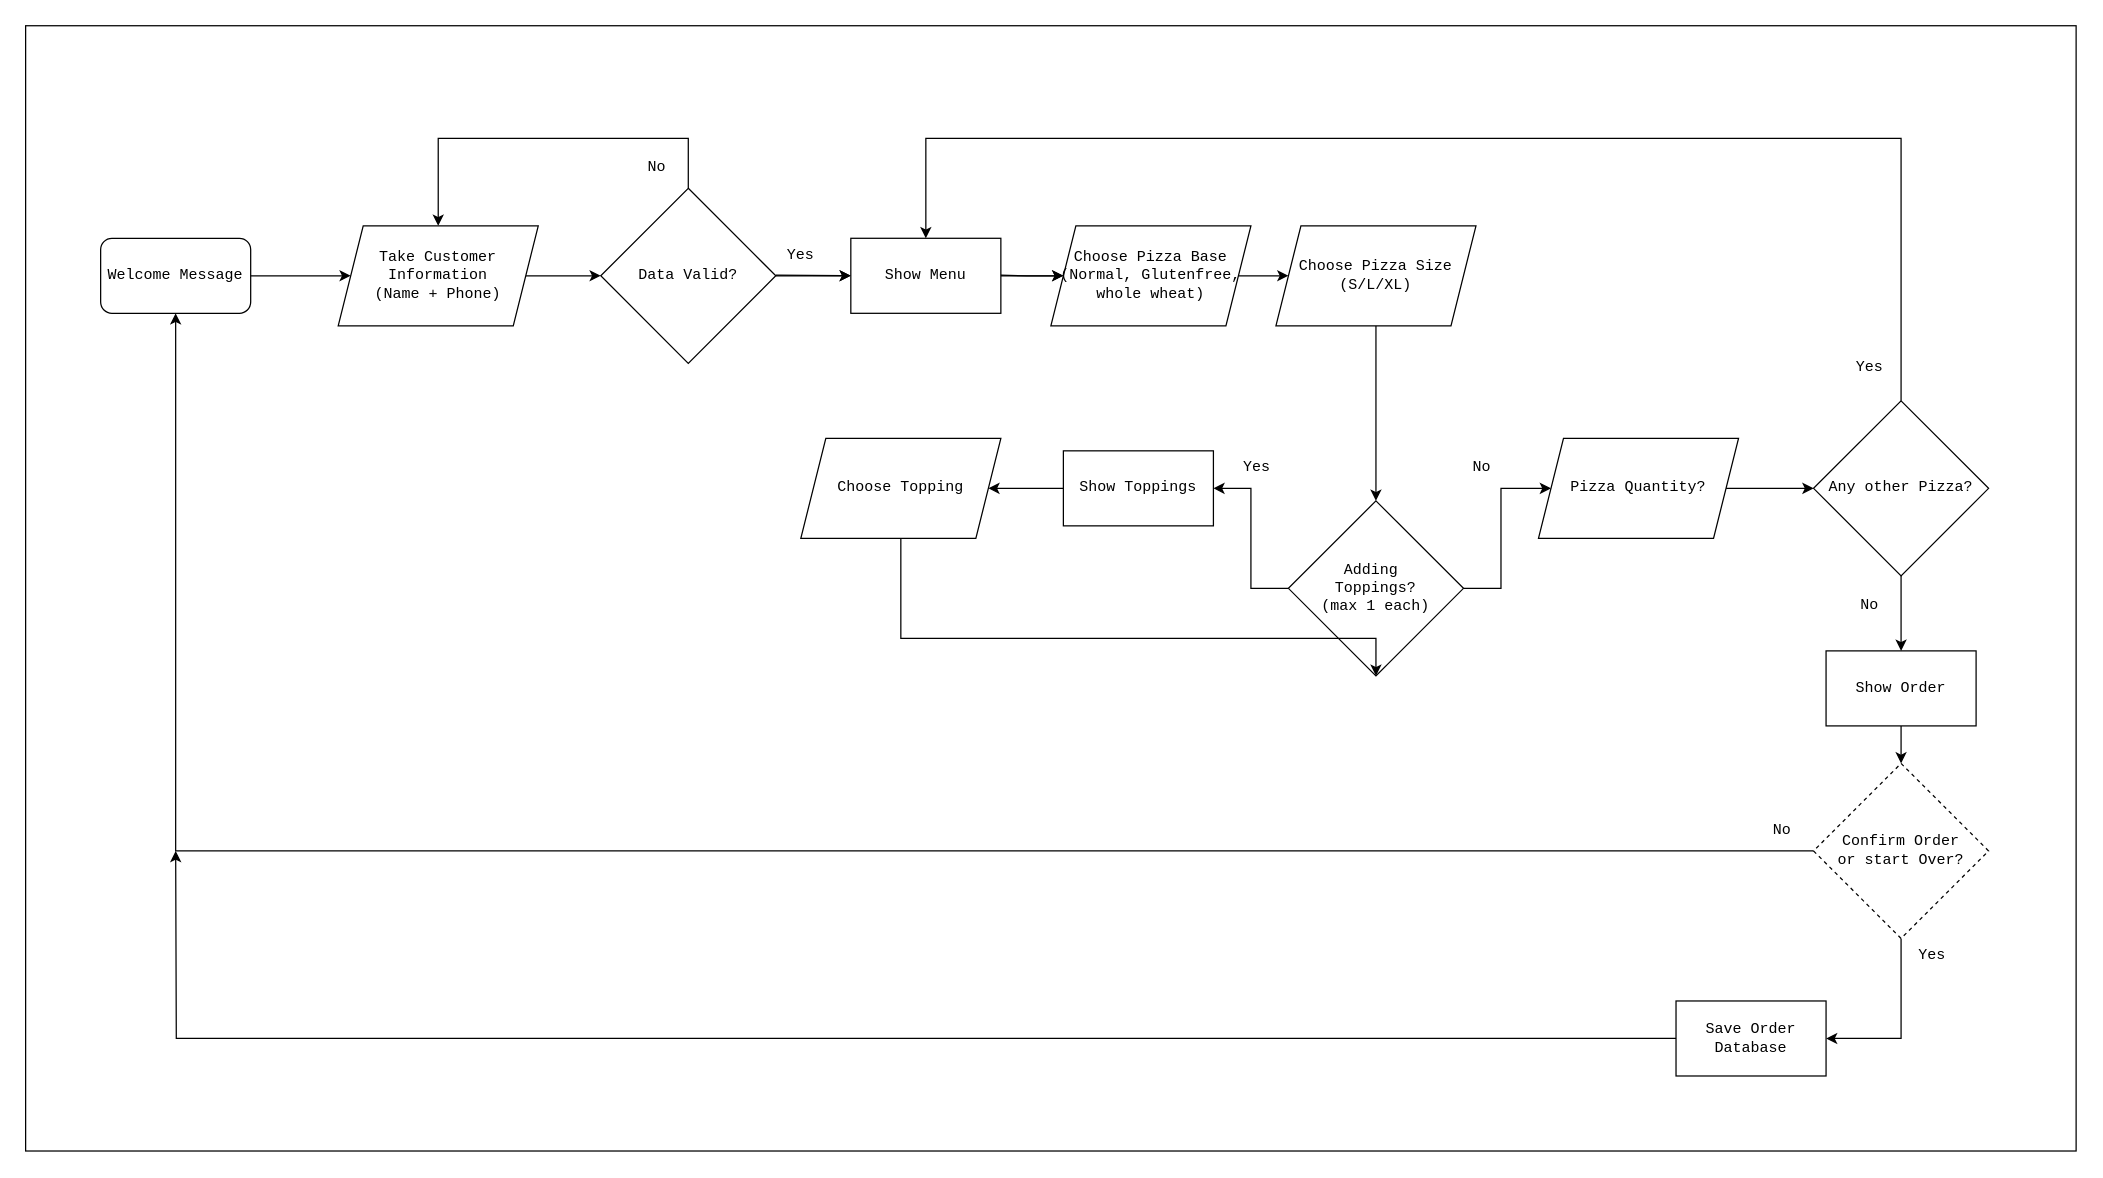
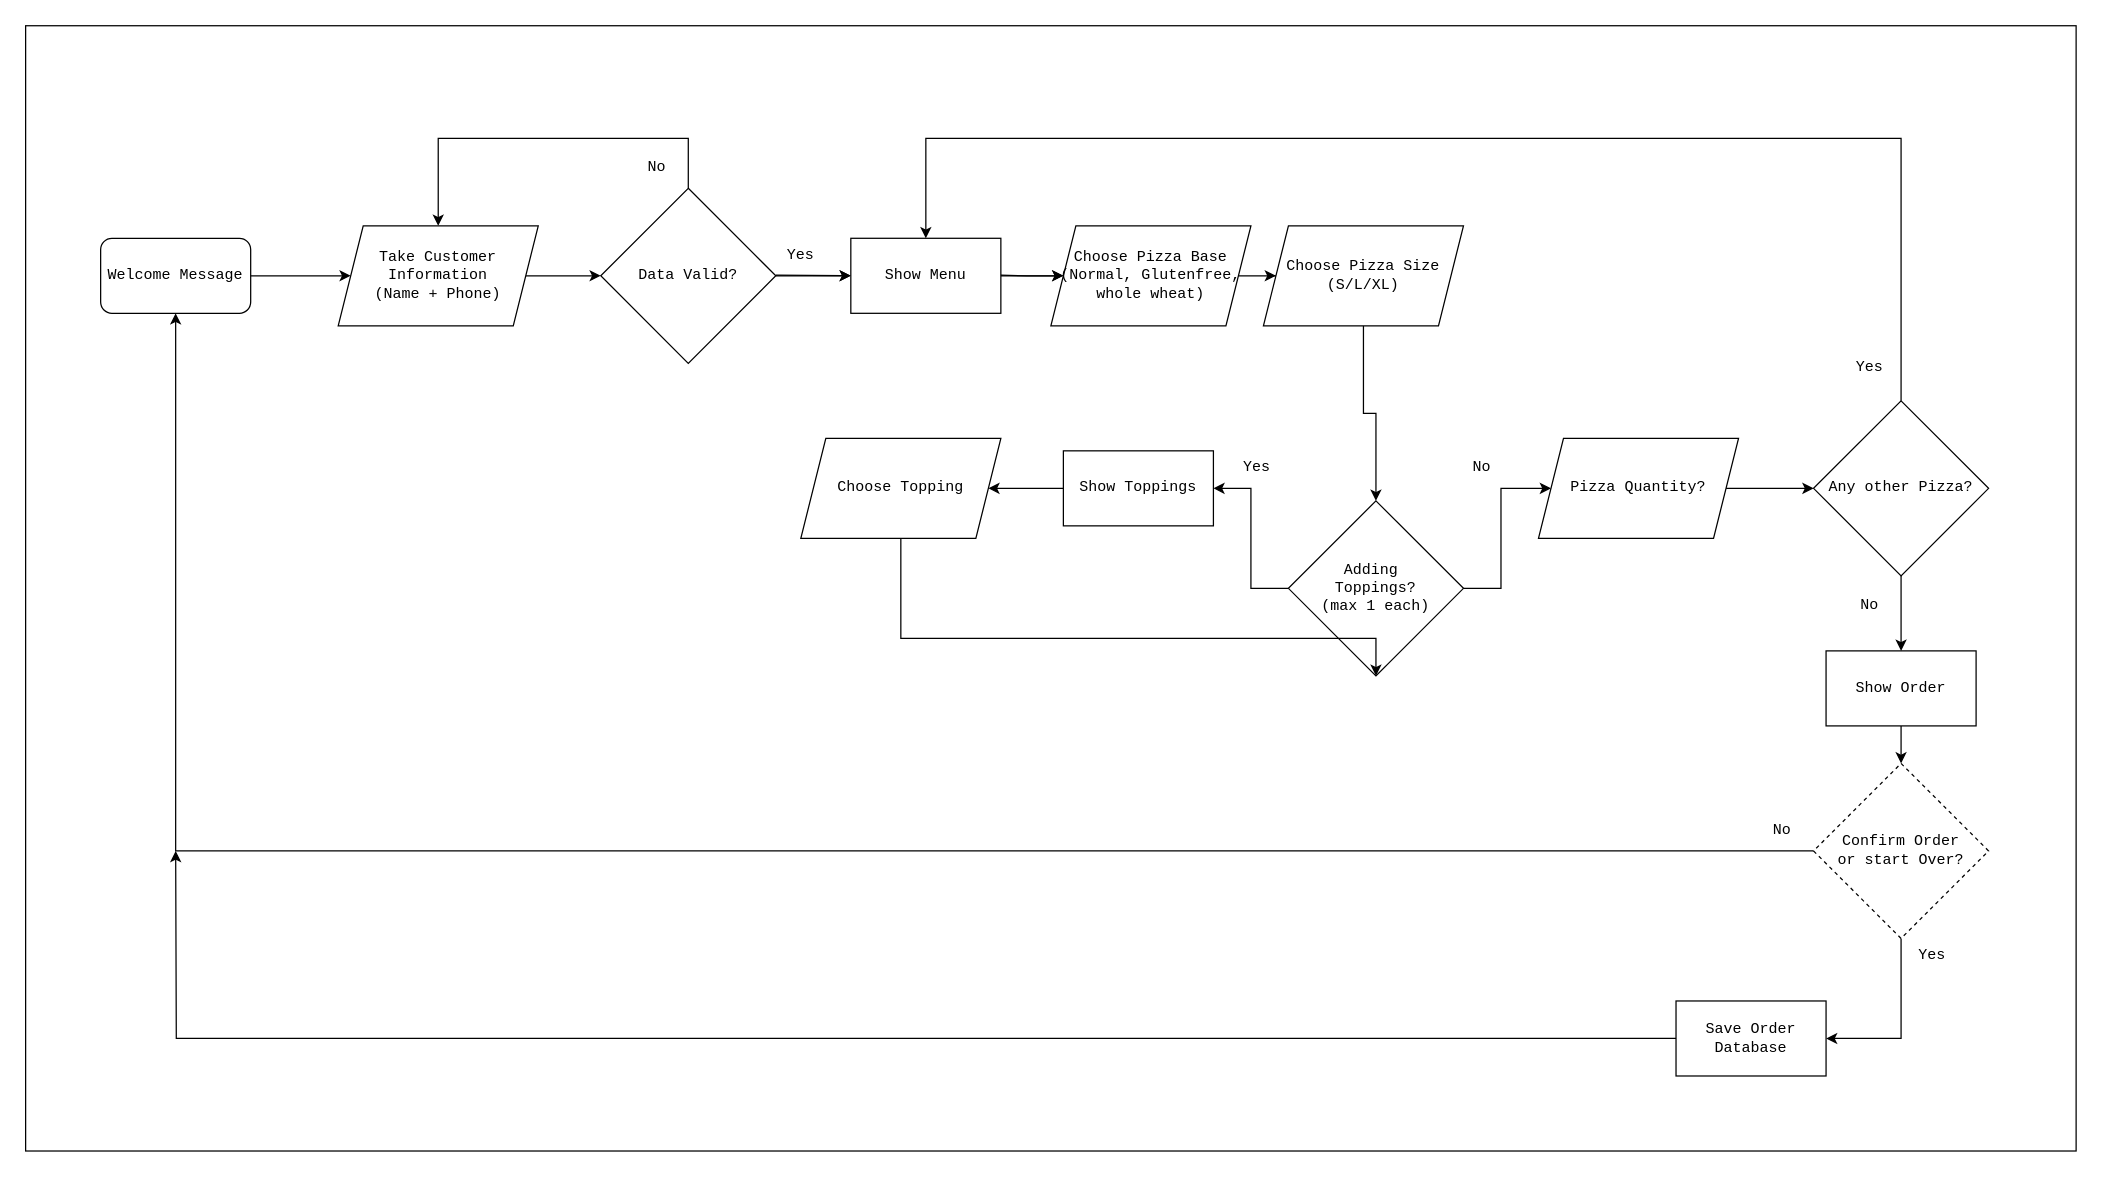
  <mxCell id="0" />
  <mxCell id="1" parent="0" />
  <mxCell id="2" value="" style="rounded=0;whiteSpace=wrap;html=1;fillColor=none;" parent="1" vertex="1"><mxGeometry x="20" y="20" width="1640" height="900" as="geometry" /></mxCell>
  <mxCell id="3" value="Welcome Message" style="rounded=1;whiteSpace=wrap;html=1;fontFamily=Courier New;" parent="1" vertex="1"><mxGeometry x="80" y="190" width="120" height="60" as="geometry" /></mxCell>
  <mxCell id="4" value="" style="endArrow=classic;html=1;rounded=0;exitX=0.5;exitY=0;exitDx=0;exitDy=0;entryX=0.5;entryY=0;entryDx=0;entryDy=0;fontFamily=Courier New;" parent="1" source="10" target="13" edge="1"><mxGeometry width="50" height="50" relative="1" as="geometry"><mxPoint x="660" y="330" as="sourcePoint" /><mxPoint x="680" y="220" as="targetPoint" /><Array as="points"><mxPoint x="550" y="130" /><mxPoint x="550" y="110" /><mxPoint x="350" y="110" /></Array></mxGeometry></mxCell>
  <mxCell id="5" style="edgeStyle=orthogonalEdgeStyle;rounded=0;orthogonalLoop=1;jettySize=auto;html=1;exitX=0;exitY=0.5;exitDx=0;exitDy=0;entryX=1;entryY=0.5;entryDx=0;entryDy=0;" parent="1" source="7" target="23" edge="1"><mxGeometry relative="1" as="geometry" /></mxCell>
  <mxCell id="6" style="edgeStyle=orthogonalEdgeStyle;rounded=0;orthogonalLoop=1;jettySize=auto;html=1;exitX=1;exitY=0.5;exitDx=0;exitDy=0;entryX=0;entryY=0.5;entryDx=0;entryDy=0;" parent="1" source="38" target="31" edge="1"><mxGeometry relative="1" as="geometry" /></mxCell>
  <mxCell id="7" value="&lt;div&gt;Adding&amp;nbsp;&lt;/div&gt;&lt;div&gt;Toppings?&lt;/div&gt;&lt;div&gt;(max 1 each)&lt;br&gt;&lt;/div&gt;" style="rhombus;whiteSpace=wrap;html=1;fontFamily=Courier New;fontSize=12;" parent="1" vertex="1"><mxGeometry x="1030" y="400" width="140" height="140" as="geometry" /></mxCell>
  <mxCell id="8" value="Yes" style="text;whiteSpace=wrap;html=1;fontFamily=Courier New;align=center;" parent="1" vertex="1"><mxGeometry x="625" y="190" width="30" height="30" as="geometry" /></mxCell>
  <mxCell id="9" value="" style="edgeStyle=orthogonalEdgeStyle;rounded=0;orthogonalLoop=1;jettySize=auto;html=1;" parent="1" source="10" target="15" edge="1"><mxGeometry relative="1" as="geometry" /></mxCell>
  <mxCell id="10" value="Data Valid?" style="rhombus;whiteSpace=wrap;html=1;fontFamily=Courier New;fontSize=12;" parent="1" vertex="1"><mxGeometry x="480" y="150" width="140" height="140" as="geometry" /></mxCell>
  <mxCell id="11" value="No" style="text;whiteSpace=wrap;html=1;fontFamily=Courier New;align=center;" parent="1" vertex="1"><mxGeometry x="510" y="120" width="30" height="30" as="geometry" /></mxCell>
  <mxCell id="12" value="" style="edgeStyle=orthogonalEdgeStyle;rounded=0;orthogonalLoop=1;jettySize=auto;html=1;" parent="1" source="13" target="10" edge="1"><mxGeometry relative="1" as="geometry" /></mxCell>
  <mxCell id="13" value="&lt;div&gt;Take Customer Information&lt;/div&gt;&lt;div&gt;(Name + Phone)&lt;br&gt;&lt;/div&gt;" style="shape=parallelogram;perimeter=parallelogramPerimeter;whiteSpace=wrap;html=1;fixedSize=1;fontFamily=Courier New;" parent="1" vertex="1"><mxGeometry x="270" y="180" width="160" height="80" as="geometry" /></mxCell>
  <mxCell id="14" value="" style="edgeStyle=orthogonalEdgeStyle;rounded=0;orthogonalLoop=1;jettySize=auto;html=1;" parent="1" source="15" target="17" edge="1"><mxGeometry relative="1" as="geometry" /></mxCell>
  <mxCell id="15" value="Show Menu" style="rounded=0;whiteSpace=wrap;html=1;fontFamily=Courier New;" parent="1" vertex="1"><mxGeometry x="680" y="190" width="120" height="60" as="geometry" /></mxCell>
  <mxCell id="16" style="edgeStyle=orthogonalEdgeStyle;rounded=0;orthogonalLoop=1;jettySize=auto;html=1;exitX=1;exitY=0.5;exitDx=0;exitDy=0;" parent="1" source="17" target="43" edge="1"><mxGeometry relative="1" as="geometry" /></mxCell>
  <mxCell id="17" value="&lt;div&gt;Choose Pizza Base&lt;/div&gt;&lt;div&gt;(Normal, Glutenfree, whole wheat)&lt;br&gt;&lt;/div&gt;" style="shape=parallelogram;perimeter=parallelogramPerimeter;whiteSpace=wrap;html=1;fixedSize=1;fontFamily=Courier New;" parent="1" vertex="1"><mxGeometry x="840" y="180" width="160" height="80" as="geometry" /></mxCell>
  <mxCell id="18" value="" style="endArrow=classic;html=1;rounded=0;exitX=1;exitY=0.5;exitDx=0;exitDy=0;entryX=0;entryY=0.5;entryDx=0;entryDy=0;fontFamily=Courier New;" parent="1" source="3" target="13" edge="1"><mxGeometry width="50" height="50" relative="1" as="geometry"><mxPoint x="250" y="290" as="sourcePoint" /><mxPoint x="251" y="330" as="targetPoint" /><Array as="points" /></mxGeometry></mxCell>
  <mxCell id="19" value="" style="edgeStyle=orthogonalEdgeStyle;rounded=0;orthogonalLoop=1;jettySize=auto;html=1;entryX=0;entryY=0.5;entryDx=0;entryDy=0;" parent="1" target="15" edge="1"><mxGeometry relative="1" as="geometry"><mxPoint x="620" y="219.5" as="sourcePoint" /><mxPoint x="680" y="219.5" as="targetPoint" /></mxGeometry></mxCell>
  <mxCell id="20" value="" style="edgeStyle=orthogonalEdgeStyle;rounded=0;orthogonalLoop=1;jettySize=auto;html=1;entryX=0;entryY=0.5;entryDx=0;entryDy=0;" parent="1" target="17" edge="1"><mxGeometry relative="1" as="geometry"><mxPoint x="800" y="219.5" as="sourcePoint" /><mxPoint x="860" y="220" as="targetPoint" /></mxGeometry></mxCell>
  <mxCell id="21" style="edgeStyle=orthogonalEdgeStyle;rounded=0;orthogonalLoop=1;jettySize=auto;html=1;exitX=0.5;exitY=1;exitDx=0;exitDy=0;entryX=0.5;entryY=0;entryDx=0;entryDy=0;" parent="1" source="43" target="7" edge="1"><mxGeometry relative="1" as="geometry"><mxPoint x="1160" y="310" as="targetPoint" /></mxGeometry></mxCell>
  <mxCell id="22" style="edgeStyle=orthogonalEdgeStyle;rounded=0;orthogonalLoop=1;jettySize=auto;html=1;exitX=0;exitY=0.5;exitDx=0;exitDy=0;" parent="1" source="23" target="24" edge="1"><mxGeometry relative="1" as="geometry"><Array as="points"><mxPoint x="820" y="390" /><mxPoint x="820" y="390" /></Array></mxGeometry></mxCell>
  <mxCell id="23" value="Show Toppings" style="rounded=0;whiteSpace=wrap;html=1;fontFamily=Courier New;" parent="1" vertex="1"><mxGeometry x="850" y="360" width="120" height="60" as="geometry" /></mxCell>
  <mxCell id="24" value="Choose Topping" style="shape=parallelogram;perimeter=parallelogramPerimeter;whiteSpace=wrap;html=1;fixedSize=1;fontFamily=Courier New;" parent="1" vertex="1"><mxGeometry x="640" y="350" width="160" height="80" as="geometry" /></mxCell>
  <mxCell id="25" value="Yes" style="text;whiteSpace=wrap;html=1;fontFamily=Courier New;align=center;" parent="1" vertex="1"><mxGeometry x="990" y="360" width="30" height="30" as="geometry" /></mxCell>
  <mxCell id="26" value="" style="endArrow=classic;html=1;rounded=0;exitX=0.5;exitY=1;exitDx=0;exitDy=0;entryX=0.5;entryY=1;entryDx=0;entryDy=0;fontFamily=Courier New;" parent="1" source="24" target="7" edge="1"><mxGeometry width="50" height="50" relative="1" as="geometry"><mxPoint x="900" y="590" as="sourcePoint" /><mxPoint x="700" y="620" as="targetPoint" /><Array as="points"><mxPoint x="720" y="510" /><mxPoint x="1100" y="510" /></Array></mxGeometry></mxCell>
  <mxCell id="27" value="No" style="text;whiteSpace=wrap;html=1;fontFamily=Courier New;align=center;" parent="1" vertex="1"><mxGeometry x="1170" y="360" width="30" height="30" as="geometry" /></mxCell>
  <mxCell id="28" style="edgeStyle=orthogonalEdgeStyle;rounded=0;orthogonalLoop=1;jettySize=auto;html=1;exitX=0.5;exitY=1;exitDx=0;exitDy=0;" parent="1" source="29" target="36" edge="1"><mxGeometry relative="1" as="geometry" /></mxCell>
  <mxCell id="29" value="Show Order" style="rounded=0;whiteSpace=wrap;html=1;fontFamily=Courier New;" parent="1" vertex="1"><mxGeometry x="1460" y="520" width="120" height="60" as="geometry" /></mxCell>
  <mxCell id="30" style="edgeStyle=orthogonalEdgeStyle;rounded=0;orthogonalLoop=1;jettySize=auto;html=1;exitX=0.5;exitY=1;exitDx=0;exitDy=0;" parent="1" source="31" target="29" edge="1"><mxGeometry relative="1" as="geometry" /></mxCell>
  <mxCell id="31" value="&lt;div&gt;Any other Pizza?&lt;br&gt;&lt;/div&gt;" style="rhombus;whiteSpace=wrap;html=1;fontFamily=Courier New;fontSize=12;" parent="1" vertex="1"><mxGeometry x="1450" y="320" width="140" height="140" as="geometry" /></mxCell>
  <mxCell id="32" style="edgeStyle=orthogonalEdgeStyle;rounded=0;orthogonalLoop=1;jettySize=auto;html=1;exitX=0.5;exitY=0;exitDx=0;exitDy=0;entryX=0.5;entryY=0;entryDx=0;entryDy=0;" parent="1" source="31" target="15" edge="1"><mxGeometry relative="1" as="geometry"><mxPoint x="1170" y="270" as="sourcePoint" /><mxPoint x="1170" y="330" as="targetPoint" /><Array as="points"><mxPoint x="1520" y="110" /><mxPoint x="740" y="110" /></Array></mxGeometry></mxCell>
  <mxCell id="33" value="Yes" style="text;whiteSpace=wrap;html=1;fontFamily=Courier New;align=center;" parent="1" vertex="1"><mxGeometry x="1480" y="280" width="30" height="30" as="geometry" /></mxCell>
  <mxCell id="34" style="edgeStyle=orthogonalEdgeStyle;rounded=0;orthogonalLoop=1;jettySize=auto;html=1;exitX=0;exitY=0.5;exitDx=0;exitDy=0;entryX=0.5;entryY=1;entryDx=0;entryDy=0;" parent="1" source="36" target="3" edge="1"><mxGeometry relative="1" as="geometry"><mxPoint x="420" y="669.765" as="targetPoint" /></mxGeometry></mxCell>
  <mxCell id="35" style="edgeStyle=orthogonalEdgeStyle;rounded=0;orthogonalLoop=1;jettySize=auto;html=1;exitX=0.5;exitY=1;exitDx=0;exitDy=0;entryX=1;entryY=0.5;entryDx=0;entryDy=0;" parent="1" source="36" edge="1" target="42"><mxGeometry relative="1" as="geometry"><mxPoint x="1520" y="800" as="targetPoint" /></mxGeometry></mxCell>
  <mxCell id="36" value="&lt;div&gt;Confirm Order&lt;/div&gt;&lt;div&gt;or start Over?&lt;/div&gt;" style="rhombus;whiteSpace=wrap;html=1;fontFamily=Courier New;fontSize=12;dashed=1;" parent="1" vertex="1"><mxGeometry x="1450" y="610" width="140" height="140" as="geometry" /></mxCell>
  <mxCell id="37" value="" style="edgeStyle=orthogonalEdgeStyle;rounded=0;orthogonalLoop=1;jettySize=auto;html=1;exitX=1;exitY=0.5;exitDx=0;exitDy=0;entryX=0;entryY=0.5;entryDx=0;entryDy=0;" parent="1" source="7" target="38" edge="1"><mxGeometry relative="1" as="geometry"><mxPoint x="1170" y="390" as="sourcePoint" /><mxPoint x="1500" y="390" as="targetPoint" /></mxGeometry></mxCell>
  <mxCell id="38" value="Pizza Quantity?" style="shape=parallelogram;perimeter=parallelogramPerimeter;whiteSpace=wrap;html=1;fixedSize=1;fontFamily=Courier New;" parent="1" vertex="1"><mxGeometry x="1230" y="350" width="160" height="80" as="geometry" /></mxCell>
  <mxCell id="39" value="No" style="text;whiteSpace=wrap;html=1;fontFamily=Courier New;align=center;" parent="1" vertex="1"><mxGeometry x="1480" y="470" width="30" height="30" as="geometry" /></mxCell>
  <mxCell id="40" value="No" style="text;whiteSpace=wrap;html=1;fontFamily=Courier New;align=center;" parent="1" vertex="1"><mxGeometry x="1410" y="650" width="30" height="30" as="geometry" /></mxCell>
  <mxCell id="41" value="Yes" style="text;whiteSpace=wrap;html=1;fontFamily=Courier New;align=center;" parent="1" vertex="1"><mxGeometry x="1530" y="750" width="30" height="30" as="geometry" /></mxCell>
  <mxCell id="42" value="Save Order Database" style="rounded=0;whiteSpace=wrap;html=1;fontFamily=Courier New;" parent="1" vertex="1"><mxGeometry x="1340" y="800" width="120" height="60" as="geometry" /></mxCell>
- <mxCell id="43" value="Choose Pizza Size (S/L/XL)" style="shape=parallelogram;perimeter=parallelogramPerimeter;whiteSpace=wrap;html=1;fixedSize=1;fontFamily=Courier New;" parent="1" vertex="1"><mxGeometry x="1020" y="180" width="160" height="80" as="geometry" /></mxCell>
+ <mxCell id="43" value="Choose Pizza Size (S/L/XL)" style="shape=parallelogram;perimeter=parallelogramPerimeter;whiteSpace=wrap;html=1;fixedSize=1;fontFamily=Courier New;" parent="1" vertex="1"><mxGeometry x="1010" y="180" width="160" height="80" as="geometry" /></mxCell>
  <mxCell id="44" style="edgeStyle=orthogonalEdgeStyle;rounded=0;orthogonalLoop=1;jettySize=auto;html=1;exitX=0;exitY=0.5;exitDx=0;exitDy=0;" edge="1" parent="1" source="42"><mxGeometry relative="1" as="geometry"><mxPoint x="140" y="680" as="targetPoint" /><mxPoint x="1460" y="690" as="sourcePoint" /></mxGeometry></mxCell>
